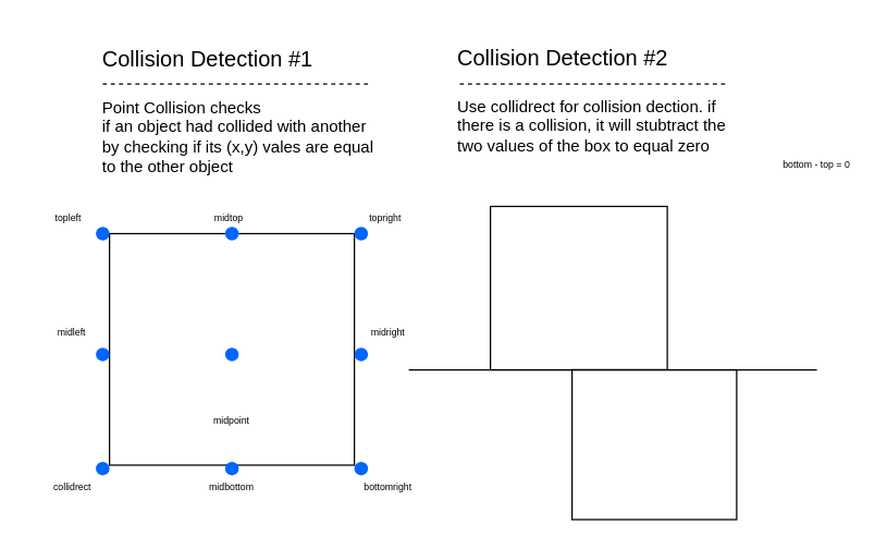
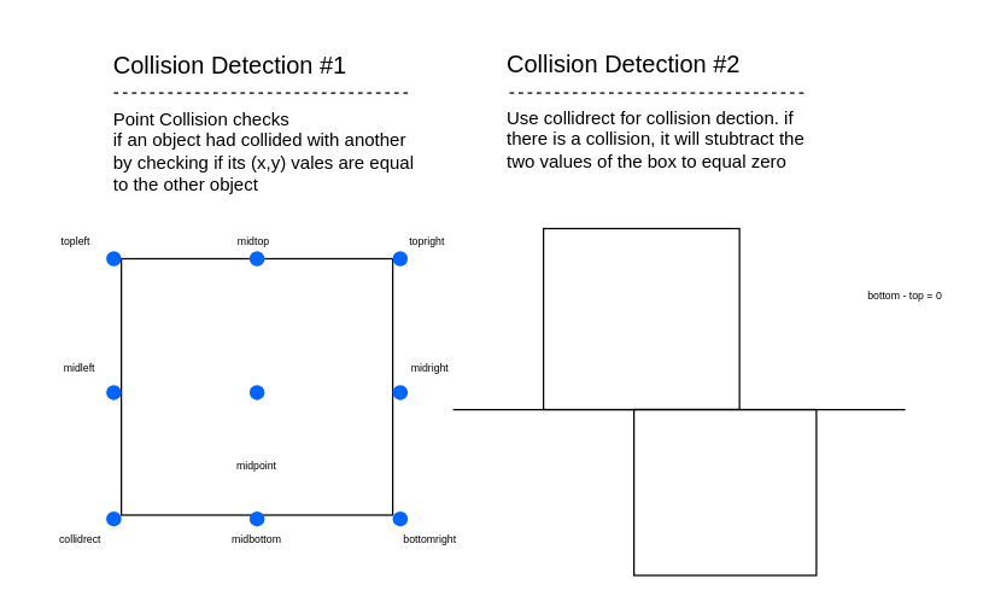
  <mxCell id="0" />
  <mxCell id="1" parent="0" />
  <mxCell id="2" value="" style="endArrow=none;dashed=1;html=1;rounded=0;" edge="1" parent="1"><mxGeometry width="50" height="50" relative="1" as="geometry"><mxPoint x="75" y="61" as="sourcePoint" /><mxPoint x="270" y="61" as="targetPoint" /></mxGeometry></mxCell>
  <mxCell id="3" value="&lt;h1&gt;&lt;span style=&quot;font-weight: 400; text-align: center;&quot;&gt;&lt;font style=&quot;font-size: 16px;&quot;&gt;Collision Detection #1&lt;/font&gt;&lt;/span&gt;&lt;br&gt;&lt;/h1&gt;&lt;p class=&quot;MsoNormal&quot;&gt;&lt;span style=&quot;font-size: 9pt; line-height: 107%; font-family: Helvetica, sans-serif; background-image: initial; background-position: initial; background-size: initial; background-repeat: initial; background-attachment: initial; background-origin: initial; background-clip: initial;&quot;&gt;Point Collision checks&lt;br/&gt;if an object had collided with another by checking if its (x,y) vales are equal&lt;br/&gt;to the other object&lt;/span&gt;&lt;/p&gt;" style="text;html=1;strokeColor=none;fillColor=none;spacing=5;spacingTop=-20;whiteSpace=wrap;overflow=hidden;rounded=0;" vertex="1" parent="1"><mxGeometry x="70" y="21" width="210" height="120" as="geometry" /></mxCell>
  <mxCell id="4" value="" style="group" vertex="1" connectable="0" parent="1"><mxGeometry x="20" y="141" width="295" height="227.5" as="geometry" /></mxCell>
  <mxCell id="5" value="&lt;font style=&quot;font-size: 7px;&quot;&gt;midtop&lt;br&gt;&lt;/font&gt;" style="text;html=1;strokeColor=none;fillColor=none;align=center;verticalAlign=middle;whiteSpace=wrap;rounded=0;fontSize=16;" vertex="1" parent="4"><mxGeometry x="117.5" width="60" height="30" as="geometry" /></mxCell>
  <mxCell id="6" value="&lt;span style=&quot;font-size: 7px;&quot;&gt;topleft&lt;/span&gt;" style="text;html=1;strokeColor=none;fillColor=none;align=center;verticalAlign=middle;whiteSpace=wrap;rounded=0;fontSize=16;" vertex="1" parent="4"><mxGeometry width="60" height="30" as="geometry" /></mxCell>
  <mxCell id="7" value="&lt;span style=&quot;font-size: 7px;&quot;&gt;topright&lt;/span&gt;" style="text;html=1;strokeColor=none;fillColor=none;align=center;verticalAlign=middle;whiteSpace=wrap;rounded=0;fontSize=16;" vertex="1" parent="4"><mxGeometry x="232.5" width="60" height="30" as="geometry" /></mxCell>
  <mxCell id="8" value="" style="group" vertex="1" connectable="0" parent="4"><mxGeometry x="2.5" y="25" width="292.5" height="202.5" as="geometry" /></mxCell>
  <mxCell id="9" value="" style="rounded=0;whiteSpace=wrap;html=1;fontSize=16;" vertex="1" parent="8"><mxGeometry x="57.5" y="5" width="180" height="170" as="geometry" /></mxCell>
  <mxCell id="10" value="" style="shape=ellipse;fillColor=#0065FF;strokeColor=none;html=1;sketch=0;fontSize=16;" vertex="1" parent="8"><mxGeometry x="142.5" y="88.75" width="10" height="10" as="geometry" /></mxCell>
  <mxCell id="11" value="" style="shape=ellipse;fillColor=#0065FF;strokeColor=none;html=1;sketch=0;fontSize=16;" vertex="1" parent="8"><mxGeometry x="237.5" y="88.75" width="10" height="10" as="geometry" /></mxCell>
  <mxCell id="12" value="" style="shape=ellipse;fillColor=#0065FF;strokeColor=none;html=1;sketch=0;fontSize=16;" vertex="1" parent="8"><mxGeometry x="47.5" y="88.75" width="10" height="10" as="geometry" /></mxCell>
  <mxCell id="13" value="" style="shape=ellipse;fillColor=#0065FF;strokeColor=none;html=1;sketch=0;fontSize=16;" vertex="1" parent="8"><mxGeometry x="47.5" y="172.5" width="10" height="10" as="geometry" /></mxCell>
  <mxCell id="14" value="" style="shape=ellipse;fillColor=#0065FF;strokeColor=none;html=1;sketch=0;fontSize=16;" vertex="1" parent="8"><mxGeometry x="237.5" width="10" height="10" as="geometry" /></mxCell>
  <mxCell id="15" value="" style="shape=ellipse;fillColor=#0065FF;strokeColor=none;html=1;sketch=0;fontSize=16;" vertex="1" parent="8"><mxGeometry x="142.5" width="10" height="10" as="geometry" /></mxCell>
  <mxCell id="16" value="" style="shape=ellipse;fillColor=#0065FF;strokeColor=none;html=1;sketch=0;fontSize=16;" vertex="1" parent="8"><mxGeometry x="47.5" width="10" height="10" as="geometry" /></mxCell>
  <mxCell id="17" value="" style="shape=ellipse;fillColor=#0065FF;strokeColor=none;html=1;sketch=0;fontSize=16;" vertex="1" parent="8"><mxGeometry x="237.5" y="172.5" width="10" height="10" as="geometry" /></mxCell>
  <mxCell id="18" value="" style="shape=ellipse;fillColor=#0065FF;strokeColor=none;html=1;sketch=0;fontSize=16;" vertex="1" parent="8"><mxGeometry x="142.5" y="172.5" width="10" height="10" as="geometry" /></mxCell>
  <mxCell id="19" value="&lt;font style=&quot;font-size: 7px;&quot;&gt;midpoint&lt;/font&gt;" style="text;html=1;strokeColor=none;fillColor=none;align=center;verticalAlign=middle;whiteSpace=wrap;rounded=0;fontSize=16;" vertex="1" parent="8"><mxGeometry x="117.5" y="123.75" width="60" height="30" as="geometry" /></mxCell>
  <mxCell id="20" value="&lt;font style=&quot;font-size: 7px;&quot;&gt;midleft&lt;span style=&quot;color: rgba(0, 0, 0, 0); font-family: monospace; font-size: 0px; text-align: start;&quot;&gt;%3CmxGraphModel%3E%3Croot%3E%3CmxCell%20id%3D%220%22%2F%3E%3CmxCell%20id%3D%221%22%20parent%3D%220%22%2F%3E%3CmxCell%20id%3D%222%22%20value%3D%22%26lt%3Bfont%20style%3D%26quot%3Bfont-size%3A%207px%3B%26quot%3B%26gt%3Bmidpoint%26lt%3B%2Ffont%26gt%3B%22%20style%3D%22text%3Bhtml%3D1%3BstrokeColor%3Dnone%3BfillColor%3Dnone%3Balign%3Dcenter%3BverticalAlign%3Dmiddle%3BwhiteSpace%3Dwrap%3Brounded%3D0%3BfontSize%3D16%3B%22%20vertex%3D%221%22%20parent%3D%221%22%3E%3CmxGeometry%20x%3D%22175%22%20y%3D%22248.75%22%20width%3D%2260%22%20height%3D%2230%22%20as%3D%22geometry%22%2F%3E%3C%2FmxCell%3E%3C%2Froot%3E%3C%2FmxGraphModel%3E&lt;/span&gt;&lt;br&gt;&lt;/font&gt;" style="text;html=1;strokeColor=none;fillColor=none;align=center;verticalAlign=middle;whiteSpace=wrap;rounded=0;fontSize=16;" vertex="1" parent="8"><mxGeometry x="2.5" y="58.75" width="55" height="30" as="geometry" /></mxCell>
  <mxCell id="21" value="&lt;font style=&quot;font-size: 7px;&quot;&gt;midright&lt;br&gt;&lt;/font&gt;" style="text;html=1;strokeColor=none;fillColor=none;align=center;verticalAlign=middle;whiteSpace=wrap;rounded=0;fontSize=16;" vertex="1" parent="8"><mxGeometry x="232.5" y="58.75" width="60" height="30" as="geometry" /></mxCell>
  <mxCell id="22" value="&lt;font style=&quot;font-size: 7px;&quot;&gt;midbottom&lt;/font&gt;" style="text;html=1;strokeColor=none;fillColor=none;align=center;verticalAlign=middle;whiteSpace=wrap;rounded=0;fontSize=16;" vertex="1" parent="8"><mxGeometry x="117.5" y="172.5" width="60" height="30" as="geometry" /></mxCell>
  <mxCell id="23" value="&lt;span style=&quot;font-size: 7px;&quot;&gt;bottomright&lt;/span&gt;" style="text;html=1;strokeColor=none;fillColor=none;align=center;verticalAlign=middle;whiteSpace=wrap;rounded=0;fontSize=16;" vertex="1" parent="8"><mxGeometry x="232.5" y="172.5" width="60" height="30" as="geometry" /></mxCell>
  <mxCell id="24" value="&lt;span style=&quot;font-size: 7px;&quot;&gt;collidrect&lt;/span&gt;" style="text;html=1;strokeColor=none;fillColor=none;align=center;verticalAlign=middle;whiteSpace=wrap;rounded=0;fontSize=16;" vertex="1" parent="8"><mxGeometry y="172.5" width="60" height="30" as="geometry" /></mxCell>
  <mxCell id="25" value="&lt;h1&gt;&lt;span style=&quot;font-weight: 400; text-align: center;&quot;&gt;&lt;font style=&quot;font-size: 16px;&quot;&gt;Collision Detection #2&lt;/font&gt;&lt;/span&gt;&lt;br&gt;&lt;/h1&gt;&lt;p class=&quot;MsoNormal&quot;&gt;&lt;font face=&quot;Helvetica, sans-serif&quot;&gt;Use collidrect for collision dection. if there is a collision, it will stubtract the two values of the box to equal zero&lt;/font&gt;&lt;/p&gt;" style="text;html=1;strokeColor=none;fillColor=none;spacing=5;spacingTop=-20;whiteSpace=wrap;overflow=hidden;rounded=0;" vertex="1" parent="1"><mxGeometry x="331" y="20" width="210" height="120" as="geometry" /></mxCell>
  <mxCell id="26" value="" style="endArrow=none;dashed=1;html=1;rounded=0;" edge="1" parent="1"><mxGeometry width="50" height="50" relative="1" as="geometry"><mxPoint x="337.5" y="61" as="sourcePoint" /><mxPoint x="532.5" y="61" as="targetPoint" /></mxGeometry></mxCell>
  <mxCell id="27" value="" style="rounded=0;whiteSpace=wrap;html=1;fontSize=7;" vertex="1" parent="1"><mxGeometry x="360" y="151" width="130" height="120" as="geometry" /></mxCell>
  <mxCell id="28" value="" style="rounded=0;whiteSpace=wrap;html=1;fontSize=7;" vertex="1" parent="1"><mxGeometry x="420" y="271" width="121" height="110" as="geometry" /></mxCell>
  <mxCell id="29" value="" style="endArrow=none;html=1;rounded=0;fontSize=7;" edge="1" parent="1"><mxGeometry width="50" height="50" relative="1" as="geometry"><mxPoint x="300" y="271" as="sourcePoint" /><mxPoint x="600" y="271" as="targetPoint" /></mxGeometry></mxCell>
- <mxCell id="30" value="bottom - top = 0" style="text;html=1;strokeColor=none;fillColor=none;align=center;verticalAlign=middle;whiteSpace=wrap;rounded=0;fontSize=7;" vertex="1" parent="1"><mxGeometry x="570" y="106" width="60" height="30" as="geometry" /></mxCell>
+ <mxCell id="30" value="bottom - top = 0" style="text;html=1;strokeColor=none;fillColor=none;align=center;verticalAlign=middle;whiteSpace=wrap;rounded=0;fontSize=7;" vertex="1" parent="1"><mxGeometry x="570" y="181" width="60" height="30" as="geometry" /></mxCell>
